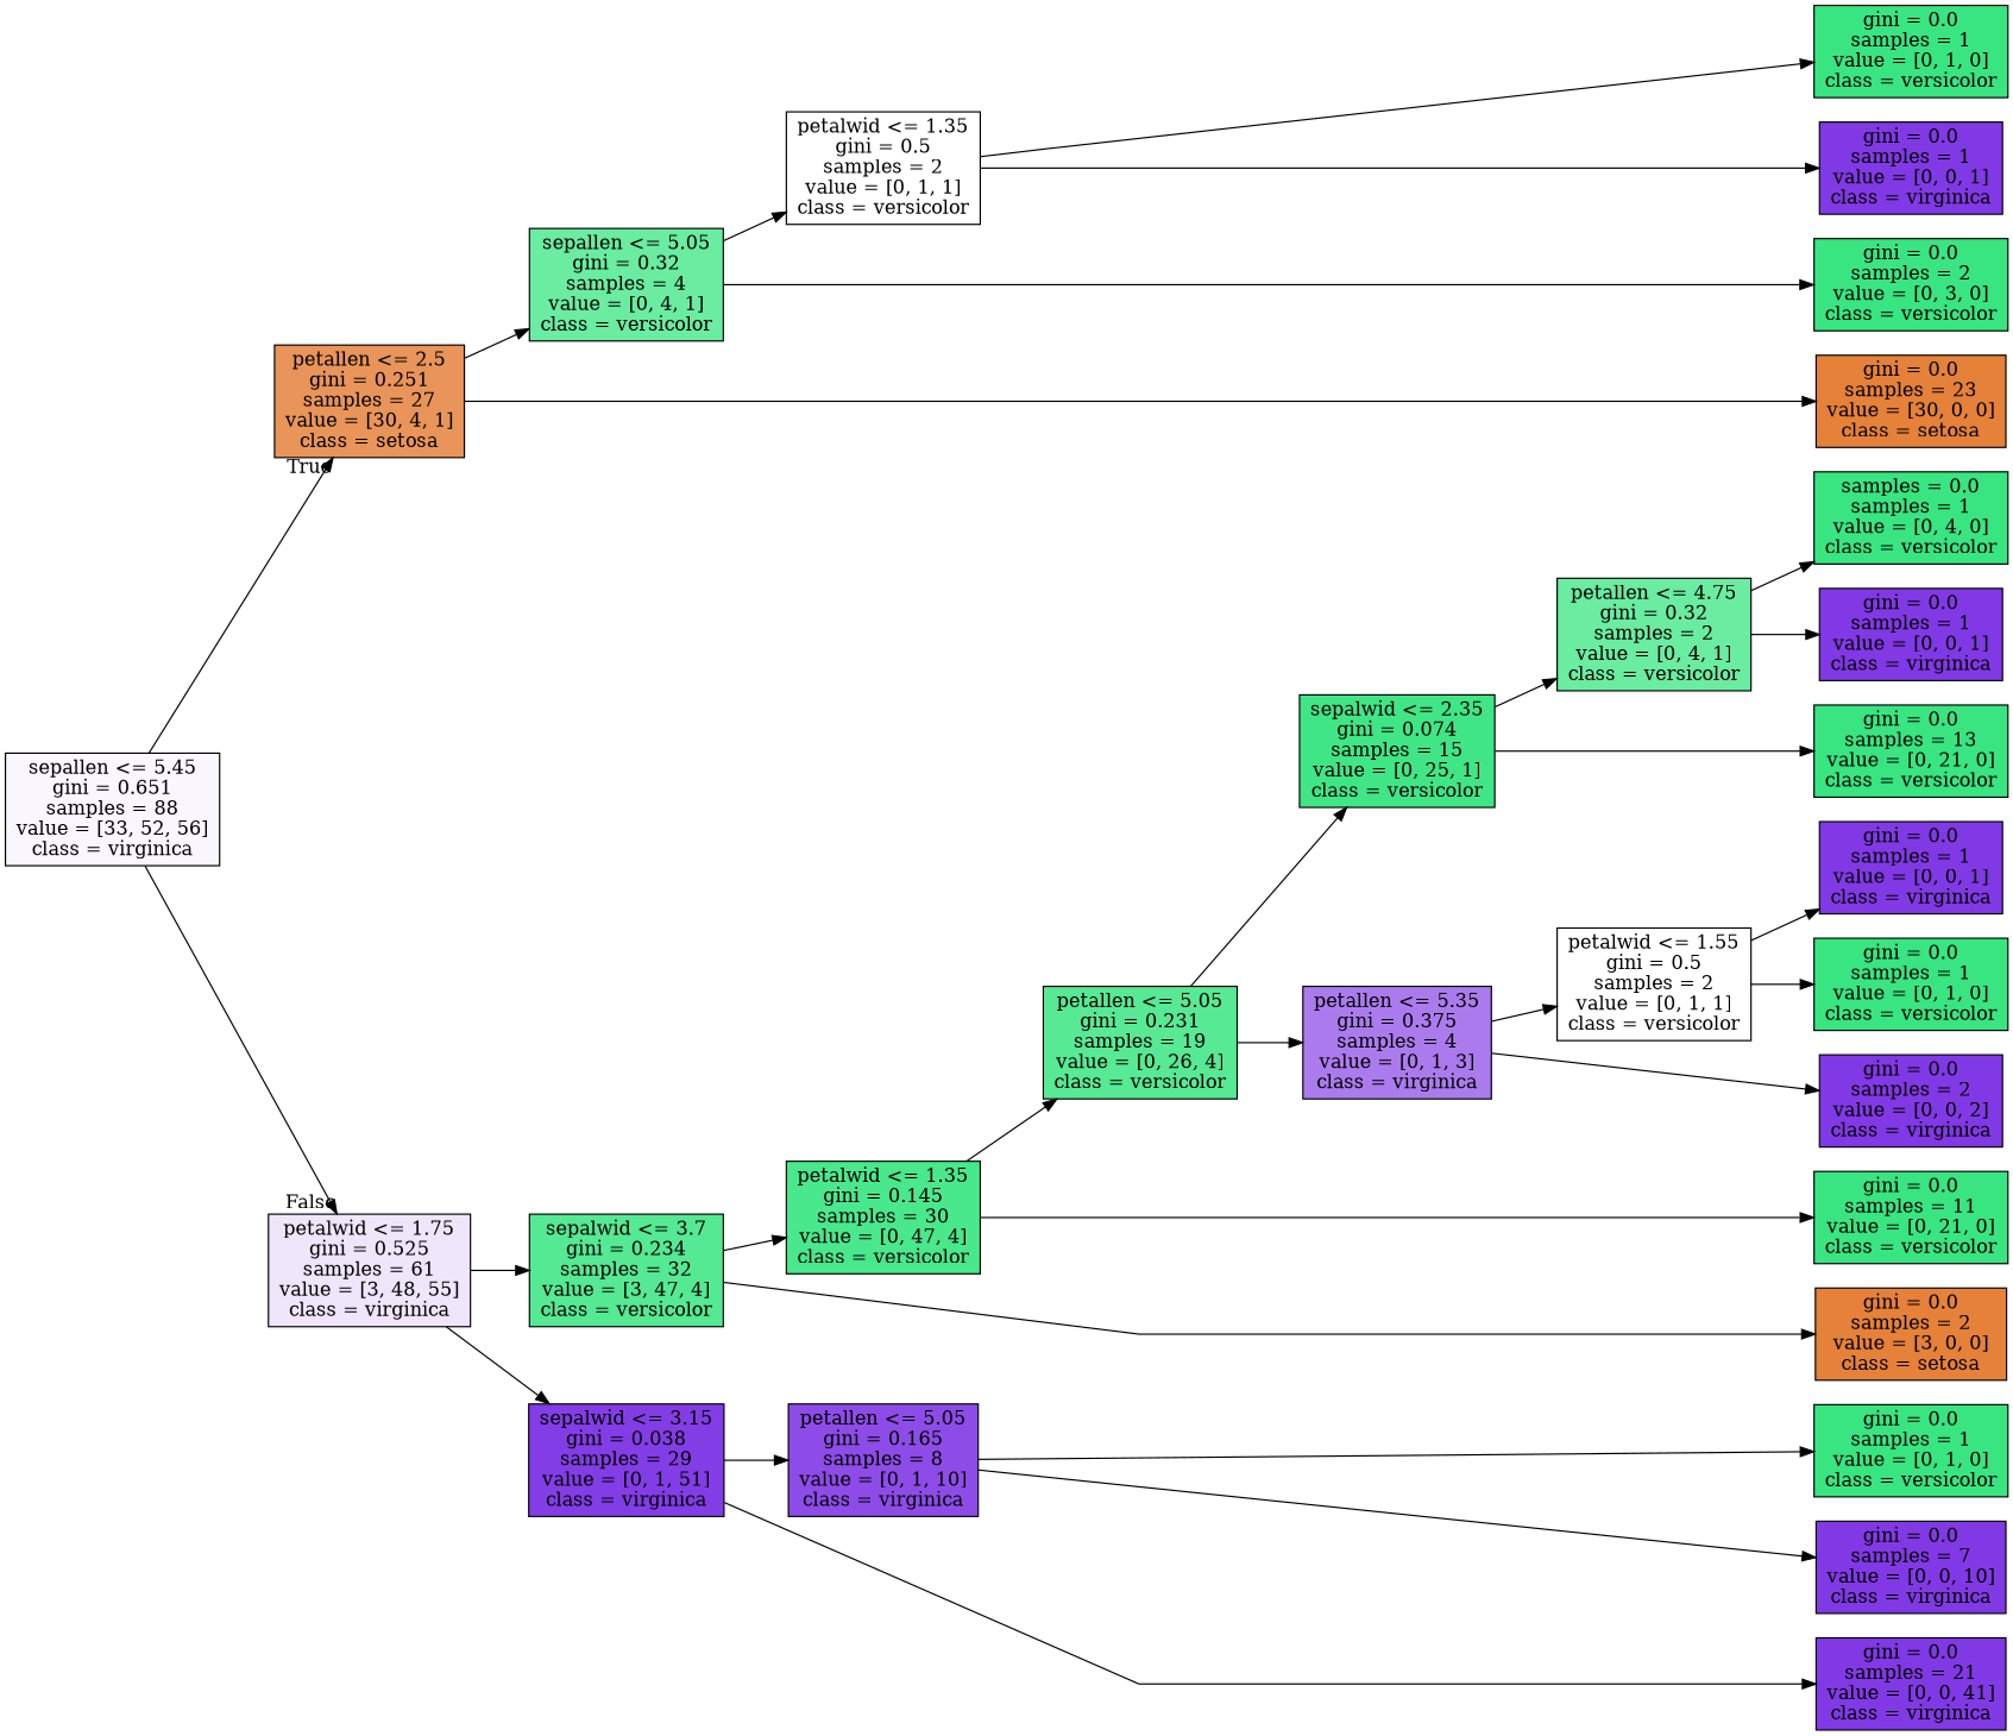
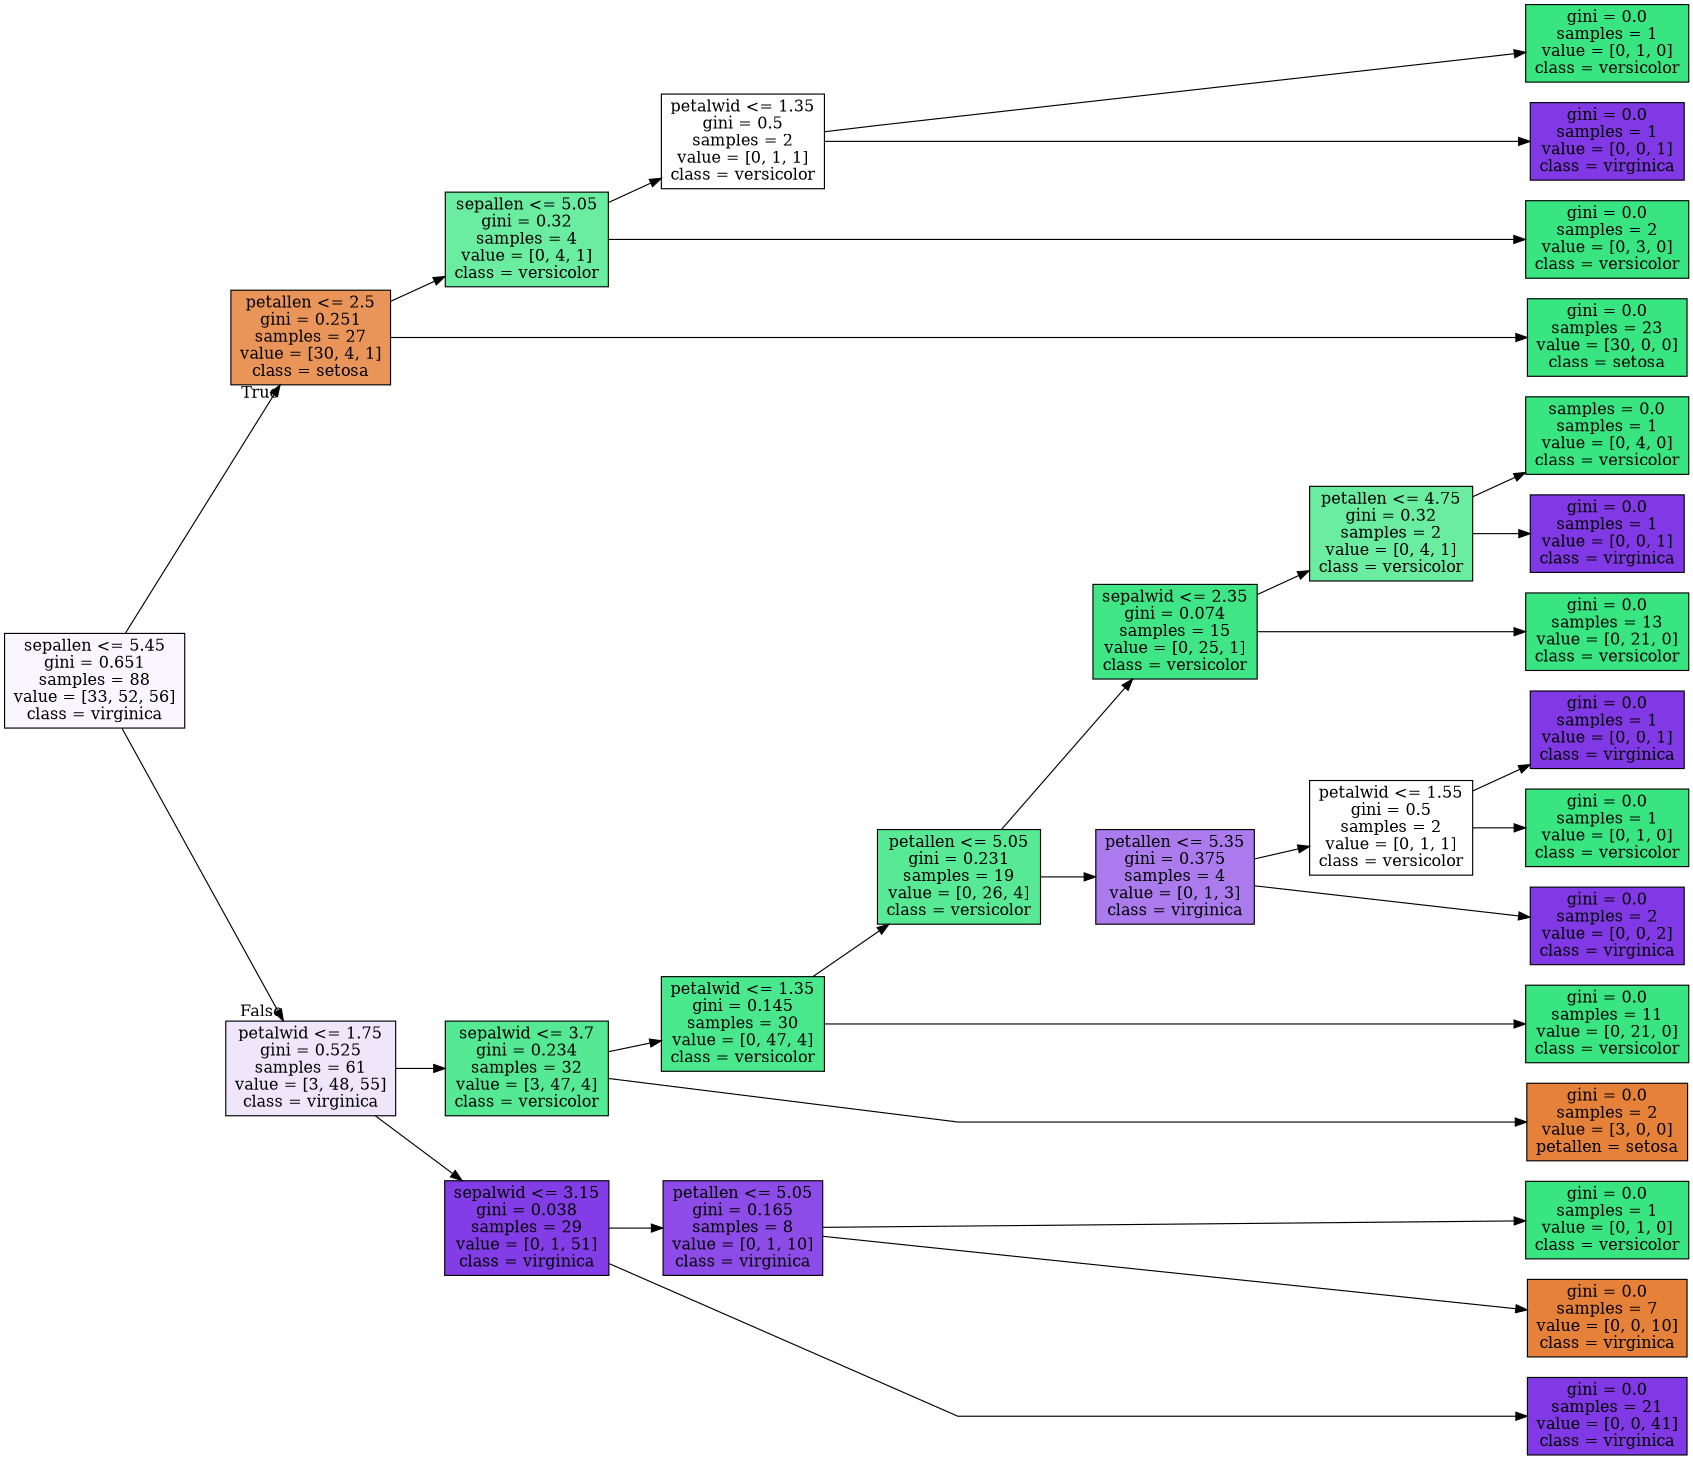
  digraph {
    rankdir=LR
    ranksep=equally
    splines=polyline
    node [color=black fillcolor="#39e581ff" shape=box style=filled]
    n1 [fillcolor="#8139e50b" label="sepallen <= 5.45\ngini = 0.651\nsamples = 88\nvalue = [33, 52, 56]\nclass = virginica"]
    n2 [fillcolor="#e58139d6" label="petallen <= 2.5\ngini = 0.251\nsamples = 27\nvalue = [30, 4, 1]\nclass = setosa"]
    n3 [fillcolor="#8139e51f" label="petalwid <= 1.75\ngini = 0.525\nsamples = 61\nvalue = [3, 48, 55]\nclass = virginica"]
    n4 [fillcolor="#39e581bf" label="sepallen <= 5.05\ngini = 0.32\nsamples = 4\nvalue = [0, 4, 1]\nclass = versicolor"]
    n5 [fillcolor="#39e581db" label="sepalwid <= 3.7\ngini = 0.234\nsamples = 32\nvalue = [3, 47, 4]\nclass = versicolor"]
    n6 [fillcolor="#8139e5fa" label="sepalwid <= 3.15\ngini = 0.038\nsamples = 29\nvalue = [0, 1, 51]\nclass = virginica"]
    n7 [fillcolor="#39e58100" label="petalwid <= 1.35\ngini = 0.5\nsamples = 2\nvalue = [0, 1, 1]\nclass = versicolor"]
    n8 [fillcolor="#39e581e9" label="petalwid <= 1.35\ngini = 0.145\nsamples = 30\nvalue = [0, 47, 4]\nclass = versicolor"]
    n9 [fillcolor="#8139e5e6" label="petallen <= 5.05\ngini = 0.165\nsamples = 8\nvalue = [0, 1, 10]\nclass = virginica"]
    n10 [fillcolor="#39e581d8" label="petallen <= 5.05\ngini = 0.231\nsamples = 19\nvalue = [0, 26, 4]\nclass = versicolor"]
    n11 [fillcolor="#39e581f5" label="sepalwid <= 2.35\ngini = 0.074\nsamples = 15\nvalue = [0, 25, 1]\nclass = versicolor"]
    n12 [fillcolor="#8139e5aa" label="petallen <= 5.35\ngini = 0.375\nsamples = 4\nvalue = [0, 1, 3]\nclass = virginica"]
    n13 [fillcolor="#39e581bf" label="petallen <= 4.75\ngini = 0.32\nsamples = 2\nvalue = [0, 4, 1]\nclass = versicolor"]
    n14 [fillcolor="#39e58100" label="petalwid <= 1.55\ngini = 0.5\nsamples = 2\nvalue = [0, 1, 1]\nclass = versicolor"]
-   n15 [fillcolor="#e58139ff" label="gini = 0.0\nsamples = 23\nvalue = [30, 0, 0]\nclass = setosa"]
+   n15 [label="gini = 0.0\nsamples = 23\nvalue = [30, 0, 0]\nclass = setosa"]
    n16 [label="gini = 0.0\nsamples = 1\nvalue = [0, 1, 0]\nclass = versicolor"]
    n17 [fillcolor="#8139e5ff" label="gini = 0.0\nsamples = 1\nvalue = [0, 0, 1]\nclass = virginica"]
    n18 [label="gini = 0.0\nsamples = 2\nvalue = [0, 3, 0]\nclass = versicolor"]
    n19 [label="gini = 0.0\nsamples = 11\nvalue = [0, 21, 0]\nclass = versicolor"]
    n20 [label="samples = 0.0\nsamples = 1\nvalue = [0, 4, 0]\nclass = versicolor"]
    n21 [fillcolor="#8139e5ff" label="gini = 0.0\nsamples = 1\nvalue = [0, 0, 1]\nclass = virginica"]
    n22 [label="gini = 0.0\nsamples = 13\nvalue = [0, 21, 0]\nclass = versicolor"]
    n23 [fillcolor="#8139e5ff" label="gini = 0.0\nsamples = 1\nvalue = [0, 0, 1]\nclass = virginica"]
    n24 [label="gini = 0.0\nsamples = 1\nvalue = [0, 1, 0]\nclass = versicolor"]
    n25 [fillcolor="#8139e5ff" label="gini = 0.0\nsamples = 2\nvalue = [0, 0, 2]\nclass = virginica"]
-   n26 [fillcolor="#e58139ff" label="gini = 0.0\nsamples = 2\nvalue = [3, 0, 0]\nclass = setosa"]
+   n26 [fillcolor="#e58139ff" label="gini = 0.0\nsamples = 2\nvalue = [3, 0, 0]\npetallen = setosa"]
    n27 [fillcolor="#8139e5ff" label="gini = 0.0\nsamples = 21\nvalue = [0, 0, 41]\nclass = virginica"]
    n28 [label="gini = 0.0\nsamples = 1\nvalue = [0, 1, 0]\nclass = versicolor"]
-   n29 [fillcolor="#8139e5ff" label="gini = 0.0\nsamples = 7\nvalue = [0, 0, 10]\nclass = virginica"]
+   n29 [fillcolor="#e58139ff" label="gini = 0.0\nsamples = 7\nvalue = [0, 0, 10]\nclass = virginica"]
    subgraph sub_1 {
      rank=same
      n1
    }
    subgraph sub_2 {
      rank=same
      n2
      n3
    }
    subgraph sub_3 {
      rank=same
      n4
      n5
      n6
    }
    subgraph sub_4 {
      rank=same
      n7
      n8
      n9
    }
    subgraph sub_5 {
      rank=same
      n10
    }
    subgraph sub_6 {
      rank=same
      n11
      n12
    }
    subgraph sub_7 {
      rank=same
      n13
      n14
    }
    subgraph sub_8 {
      rank=same
      n15
      n16
      n17
      n18
      n19
      n20
      n21
      n22
      n23
      n24
      n25
      n26
      n27
      n28
      n29
    }
    n1 -> n2 [headlabel=True labelangle=45 labeldistance=2.5]
    n1 -> n3 [headlabel=False labelangle=-45 labeldistance=2.5]
    n2 -> n4
    n2 -> n15
    n3 -> n5
    n3 -> n6
    n4 -> n7
    n4 -> n18
    n5 -> n8
    n5 -> n26
    n6 -> n9
    n6 -> n27
    n7 -> n16
    n7 -> n17
    n8 -> n10
    n8 -> n19
    n9 -> n28
    n9 -> n29
    n10 -> n11
    n10 -> n12
    n11 -> n13
    n11 -> n22
    n12 -> n14
    n12 -> n25
    n13 -> n20
    n13 -> n21
    n14 -> n23
    n14 -> n24
  }
